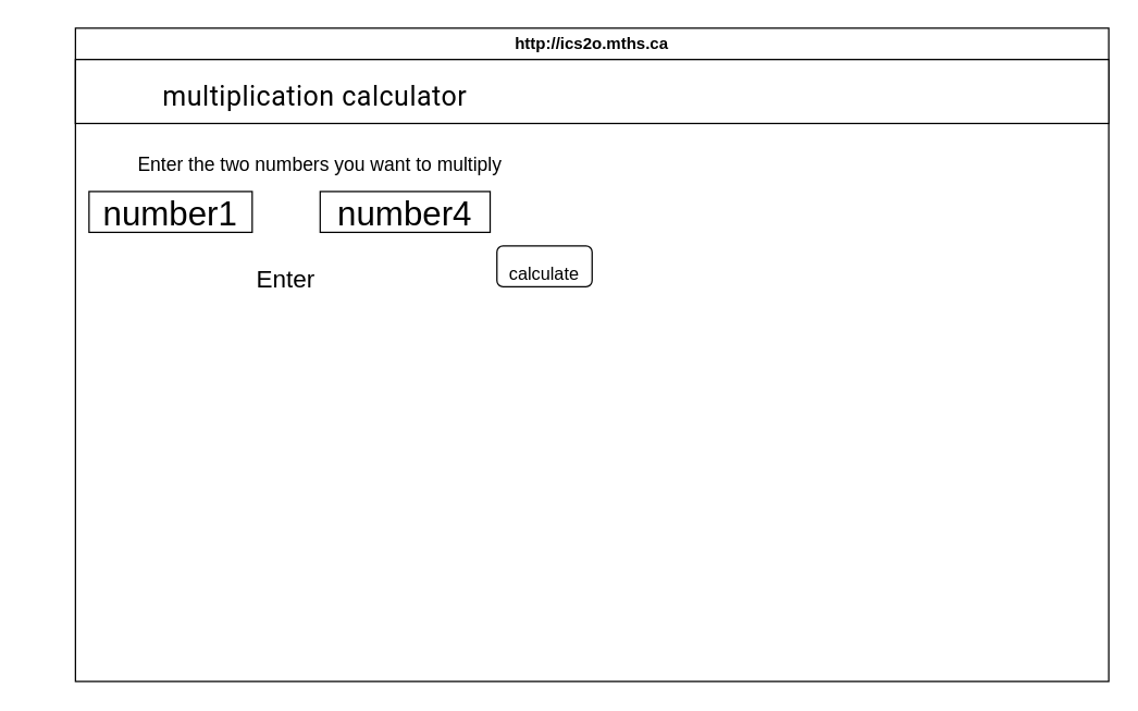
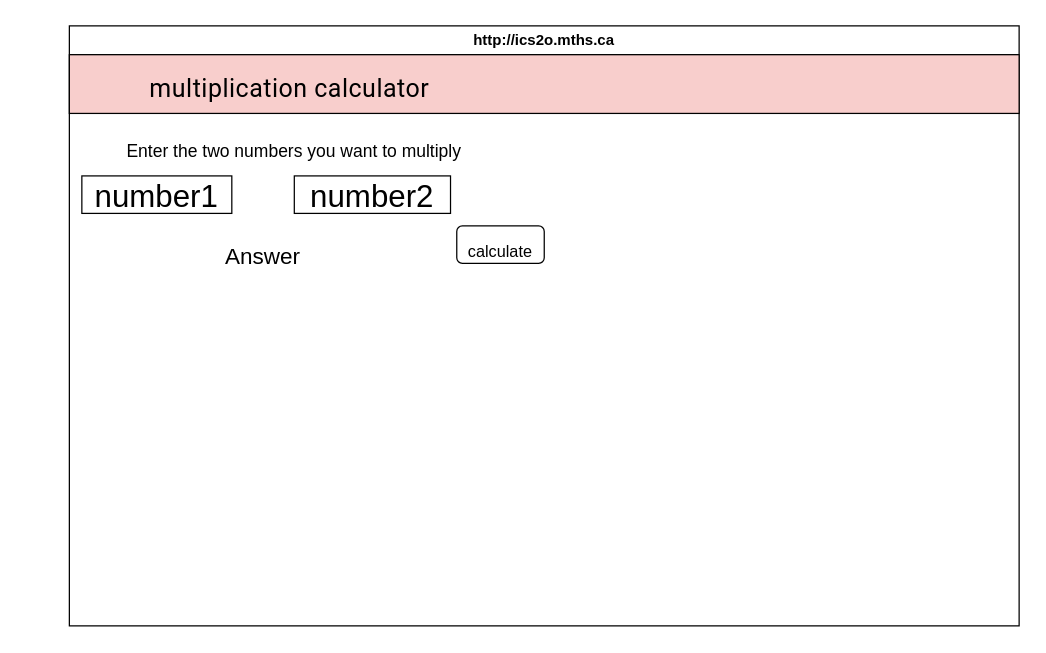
  <mxCell id="0" />
  <mxCell id="1" parent="0" />
  <mxCell id="2" value="http://ics2o.mths.ca" style="swimlane;whiteSpace=wrap;html=1;" parent="1" vertex="1"><mxGeometry x="55" y="20" width="760" height="480" as="geometry" /></mxCell>
- <mxCell id="3" value="&lt;span style=&quot;font-size: 25px;&quot;&gt;&amp;nbsp; &amp;nbsp; &amp;nbsp; &amp;nbsp; &amp;nbsp;&lt;/span&gt;&lt;span style=&quot;font-family: Roboto, Helvetica, Arial, sans-serif; font-size: 20px; letter-spacing: 0.4px;&quot;&gt;multiplication calculator&lt;/span&gt;" style="rounded=0;whiteSpace=wrap;html=1;align=left;labelBackgroundColor=none;" vertex="1" parent="2"><mxGeometry y="23" width="760" height="47" as="geometry" /></mxCell>
+ <mxCell id="3" value="&lt;span style=&quot;font-size: 25px;&quot;&gt;&amp;nbsp; &amp;nbsp; &amp;nbsp; &amp;nbsp; &amp;nbsp;&lt;/span&gt;&lt;span style=&quot;font-family: Roboto, Helvetica, Arial, sans-serif; font-size: 20px; letter-spacing: 0.4px;&quot;&gt;multiplication calculator&lt;/span&gt;" style="rounded=0;whiteSpace=wrap;html=1;align=left;labelBackgroundColor=none;fillColor=#f8cecc;" vertex="1" parent="2"><mxGeometry y="23" width="760" height="47" as="geometry" /></mxCell>
  <mxCell id="4" value="&lt;span style=&quot;font-family: Helvetica, Arial, sans-serif; font-size: 14px; text-align: start;&quot;&gt;Enter the two numbers you want to multiply&lt;/span&gt;" style="text;html=1;strokeColor=none;fillColor=none;align=center;verticalAlign=middle;whiteSpace=wrap;rounded=0;labelBackgroundColor=none;fontSize=25;fontColor=#000000;" vertex="1" parent="2"><mxGeometry x="-35" y="80" width="430" height="30" as="geometry" /></mxCell>
  <mxCell id="5" value="&lt;font color=&quot;#000000&quot;&gt;number1&lt;/font&gt;" style="rounded=0;whiteSpace=wrap;html=1;labelBackgroundColor=none;fontSize=25;fontColor=default;fillColor=none;" vertex="1" parent="2"><mxGeometry x="10" y="120" width="120" height="30" as="geometry" /></mxCell>
  <mxCell id="6" value="&lt;font style=&quot;font-size: 13px;&quot;&gt;calculate&lt;/font&gt;" style="rounded=1;whiteSpace=wrap;html=1;labelBackgroundColor=none;fontSize=25;fontColor=#000000;fillColor=none;" vertex="1" parent="2"><mxGeometry x="310" y="160" width="70" height="30" as="geometry" /></mxCell>
- <mxCell id="7" value="&lt;font style=&quot;font-size: 18px;&quot;&gt;Enter&lt;/font&gt;" style="text;html=1;strokeColor=none;fillColor=none;align=center;verticalAlign=middle;whiteSpace=wrap;rounded=0;labelBackgroundColor=none;fontSize=13;fontColor=#000000;" vertex="1" parent="2"><mxGeometry x="20" y="170" width="270" height="30" as="geometry" /></mxCell>
- <mxCell id="8" value="&lt;font color=&quot;#000000&quot;&gt;number4&lt;/font&gt;" style="rounded=0;whiteSpace=wrap;html=1;labelBackgroundColor=none;fontSize=25;fontColor=default;fillColor=none;" vertex="1" parent="1"><mxGeometry x="235" y="140" width="125" height="30" as="geometry" /></mxCell>
+ <mxCell id="7" value="&lt;font style=&quot;font-size: 18px;&quot;&gt;Answer&lt;/font&gt;" style="text;html=1;strokeColor=none;fillColor=none;align=center;verticalAlign=middle;whiteSpace=wrap;rounded=0;labelBackgroundColor=none;fontSize=13;fontColor=#000000;" vertex="1" parent="2"><mxGeometry x="20" y="170" width="270" height="30" as="geometry" /></mxCell>
+ <mxCell id="8" value="&lt;font color=&quot;#000000&quot;&gt;number2&lt;/font&gt;" style="rounded=0;whiteSpace=wrap;html=1;labelBackgroundColor=none;fontSize=25;fontColor=default;fillColor=none;" vertex="1" parent="1"><mxGeometry x="235" y="140" width="125" height="30" as="geometry" /></mxCell>
